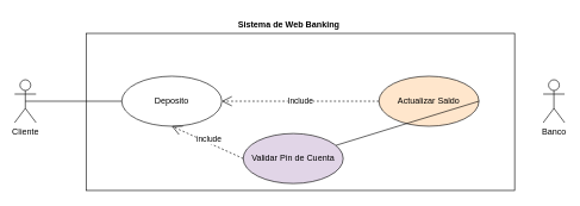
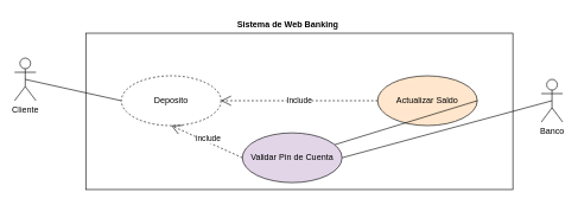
  <mxCell id="0" />
  <mxCell id="1" parent="0" />
  <mxCell id="2" value="" style="html=1;" parent="1" vertex="1"><mxGeometry x="120" y="46" width="600" height="220" as="geometry" /></mxCell>
- <mxCell id="3" value="Cliente" style="shape=umlActor;verticalLabelPosition=bottom;verticalAlign=top;html=1;" parent="1" vertex="1"><mxGeometry x="20" y="111" width="30" height="60" as="geometry" /></mxCell>
+ <mxCell id="3" value="Cliente" style="shape=umlActor;verticalLabelPosition=bottom;verticalAlign=top;html=1;" parent="1" vertex="1"><mxGeometry x="20" y="81" width="30" height="60" as="geometry" /></mxCell>
  <mxCell id="4" value="Sistema de Web Banking" style="text;align=center;fontStyle=1;verticalAlign=middle;spacingLeft=3;spacingRight=3;strokeColor=none;rotatable=0;points=[[0,0.5],[1,0.5]];portConstraint=eastwest;" parent="1" vertex="1"><mxGeometry x="364" y="20" width="80" height="26" as="geometry" /></mxCell>
  <mxCell id="5" value="Banco" style="shape=umlActor;verticalLabelPosition=bottom;verticalAlign=top;html=1;" parent="1" vertex="1"><mxGeometry x="760" y="111" width="30" height="60" as="geometry" /></mxCell>
  <mxCell id="6" value="" style="endArrow=none;html=1;rounded=0;exitX=0;exitY=0.5;exitDx=0;exitDy=0;entryX=0.5;entryY=0.5;entryDx=0;entryDy=0;entryPerimeter=0;" parent="1" source="7" target="3" edge="1"><mxGeometry width="50" height="50" relative="1" as="geometry"><mxPoint x="80" y="51" as="sourcePoint" /><mxPoint x="420" y="226" as="targetPoint" /></mxGeometry></mxCell>
- <mxCell id="7" value="Deposito" style="ellipse;whiteSpace=wrap;html=1;" parent="1" vertex="1"><mxGeometry x="170" y="106" width="140" height="70" as="geometry" /></mxCell>
+ <mxCell id="7" value="Deposito" style="ellipse;whiteSpace=wrap;html=1;dashed=1;" parent="1" vertex="1"><mxGeometry x="170" y="106" width="140" height="70" as="geometry" /></mxCell>
  <mxCell id="8" value="Actualizar Saldo" style="ellipse;whiteSpace=wrap;html=1;fillColor=#ffe6cc;" parent="1" vertex="1"><mxGeometry x="530" y="106" width="140" height="70" as="geometry" /></mxCell>
  <mxCell id="9" value="" style="endArrow=none;html=1;rounded=0;exitX=1;exitY=0.5;exitDx=0;exitDy=0;" parent="1" source="8" target="12" edge="1"><mxGeometry width="50" height="50" relative="1" as="geometry"><mxPoint x="310" y="426" as="sourcePoint" /><mxPoint x="360" y="376" as="targetPoint" /></mxGeometry></mxCell>
  <mxCell id="10" value="Include" style="endArrow=open;endSize=12;dashed=1;html=1;rounded=0;exitX=0;exitY=0.5;exitDx=0;exitDy=0;entryX=1;entryY=0.5;entryDx=0;entryDy=0;" parent="1" source="8" target="7" edge="1"><mxGeometry width="160" relative="1" as="geometry"><mxPoint x="260" y="396" as="sourcePoint" /><mxPoint x="420" y="396" as="targetPoint" /></mxGeometry></mxCell>
+ <mxCell id="11" value="" style="endArrow=none;html=1;rounded=0;entryX=0.5;entryY=0.5;entryDx=0;entryDy=0;entryPerimeter=0;exitX=1;exitY=0.5;exitDx=0;exitDy=0;" parent="1" source="12" target="5" edge="1"><mxGeometry width="50" height="50" relative="1" as="geometry"><mxPoint x="265" y="306.25" as="sourcePoint" /><mxPoint x="765" y="116" as="targetPoint" /></mxGeometry></mxCell>
  <mxCell id="12" value="Validar Pin de Cuenta" style="ellipse;whiteSpace=wrap;html=1;fillColor=#e1d5e7;" parent="1" vertex="1"><mxGeometry x="340" y="186.25" width="140" height="70" as="geometry" /></mxCell>
  <mxCell id="13" value="include" style="endArrow=open;endSize=12;dashed=1;html=1;rounded=0;exitX=0;exitY=0.5;exitDx=0;exitDy=0;entryX=0.5;entryY=1;entryDx=0;entryDy=0;" parent="1" source="12" target="7" edge="1"><mxGeometry y="-4" width="160" relative="1" as="geometry"><mxPoint x="250.503" y="75.749" as="sourcePoint" /><mxPoint x="515" y="56.25" as="targetPoint" /><mxPoint as="offset" /></mxGeometry></mxCell>
